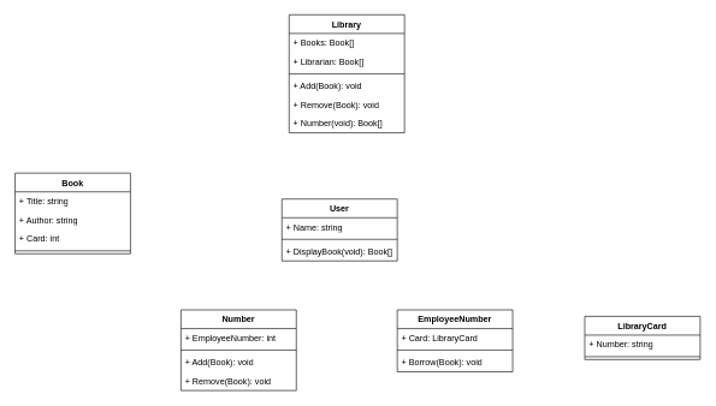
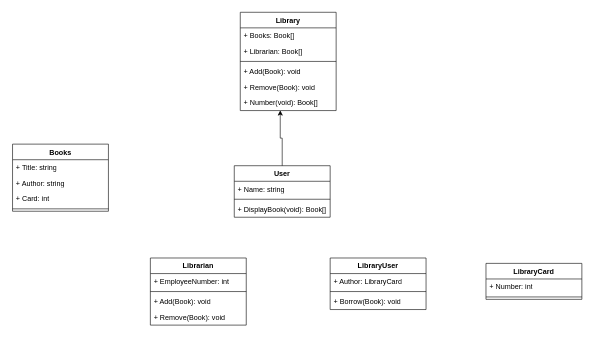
  <mxCell id="0" />
  <mxCell id="1" parent="0" />
  <mxCell id="2" value="Library" style="swimlane;fontStyle=1;align=center;verticalAlign=top;childLayout=stackLayout;horizontal=1;startSize=26;horizontalStack=0;resizeParent=1;resizeParentMax=0;resizeLast=0;collapsible=1;marginBottom=0;whiteSpace=wrap;html=1;" parent="1" vertex="1"><mxGeometry x="400" width="160" height="164" as="geometry" y="20" /></mxCell>
  <mxCell id="3" value="+ Books: Book[]" style="text;strokeColor=none;fillColor=none;align=left;verticalAlign=top;spacingLeft=4;spacingRight=4;overflow=hidden;rotatable=0;points=[[0,0.5],[1,0.5]];portConstraint=eastwest;whiteSpace=wrap;html=1;" parent="2" vertex="1"><mxGeometry y="26" width="160" height="26" as="geometry" /></mxCell>
  <mxCell id="4" value="+ Librarian: Book[]" style="text;strokeColor=none;fillColor=none;align=left;verticalAlign=top;spacingLeft=4;spacingRight=4;overflow=hidden;rotatable=0;points=[[0,0.5],[1,0.5]];portConstraint=eastwest;whiteSpace=wrap;html=1;" parent="2" vertex="1"><mxGeometry y="52" width="160" height="26" as="geometry" /></mxCell>
  <mxCell id="5" value="" style="line;strokeWidth=1;fillColor=none;align=left;verticalAlign=middle;spacingTop=-1;spacingLeft=3;spacingRight=3;rotatable=0;labelPosition=right;points=[];portConstraint=eastwest;strokeColor=inherit;" parent="2" vertex="1"><mxGeometry y="78" width="160" height="8" as="geometry" /></mxCell>
  <mxCell id="6" value="+ Add(Book): void" style="text;strokeColor=none;fillColor=none;align=left;verticalAlign=top;spacingLeft=4;spacingRight=4;overflow=hidden;rotatable=0;points=[[0,0.5],[1,0.5]];portConstraint=eastwest;whiteSpace=wrap;html=1;" parent="2" vertex="1"><mxGeometry y="86" width="160" height="26" as="geometry" /></mxCell>
  <mxCell id="7" value="+ Remove(Book): void" style="text;strokeColor=none;fillColor=none;align=left;verticalAlign=top;spacingLeft=4;spacingRight=4;overflow=hidden;rotatable=0;points=[[0,0.5],[1,0.5]];portConstraint=eastwest;whiteSpace=wrap;html=1;" parent="2" vertex="1"><mxGeometry y="112" width="160" height="26" as="geometry" /></mxCell>
  <mxCell id="8" value="+ Number(void): Book[]" style="text;strokeColor=none;fillColor=none;align=left;verticalAlign=top;spacingLeft=4;spacingRight=4;overflow=hidden;rotatable=0;points=[[0,0.5],[1,0.5]];portConstraint=eastwest;whiteSpace=wrap;html=1;" parent="2" vertex="1"><mxGeometry y="138" width="160" height="26" as="geometry" /></mxCell>
- <mxCell id="9" value="Number" style="swimlane;fontStyle=1;align=center;verticalAlign=top;childLayout=stackLayout;horizontal=1;startSize=26;horizontalStack=0;resizeParent=1;resizeParentMax=0;resizeLast=0;collapsible=1;marginBottom=0;whiteSpace=wrap;html=1;" parent="1" vertex="1"><mxGeometry x="250" y="430" width="160" height="112" as="geometry" /></mxCell>
+ <mxCell id="9" value="Librarian" style="swimlane;fontStyle=1;align=center;verticalAlign=top;childLayout=stackLayout;horizontal=1;startSize=26;horizontalStack=0;resizeParent=1;resizeParentMax=0;resizeLast=0;collapsible=1;marginBottom=0;whiteSpace=wrap;html=1;" parent="1" vertex="1"><mxGeometry x="250" y="430" width="160" height="112" as="geometry" /></mxCell>
  <mxCell id="10" value="+ EmployeeNumber: int" style="text;strokeColor=none;fillColor=none;align=left;verticalAlign=top;spacingLeft=4;spacingRight=4;overflow=hidden;rotatable=0;points=[[0,0.5],[1,0.5]];portConstraint=eastwest;whiteSpace=wrap;html=1;" parent="9" vertex="1"><mxGeometry y="26" width="160" height="26" as="geometry" /></mxCell>
  <mxCell id="11" value="" style="line;strokeWidth=1;fillColor=none;align=left;verticalAlign=middle;spacingTop=-1;spacingLeft=3;spacingRight=3;rotatable=0;labelPosition=right;points=[];portConstraint=eastwest;strokeColor=inherit;" parent="9" vertex="1"><mxGeometry y="52" width="160" height="8" as="geometry" /></mxCell>
  <mxCell id="12" value="+ Add(Book): void" style="text;strokeColor=none;fillColor=none;align=left;verticalAlign=top;spacingLeft=4;spacingRight=4;overflow=hidden;rotatable=0;points=[[0,0.5],[1,0.5]];portConstraint=eastwest;whiteSpace=wrap;html=1;" parent="9" vertex="1"><mxGeometry y="60" width="160" height="26" as="geometry" /></mxCell>
  <mxCell id="13" value="+ Remove(Book): void" style="text;strokeColor=none;fillColor=none;align=left;verticalAlign=top;spacingLeft=4;spacingRight=4;overflow=hidden;rotatable=0;points=[[0,0.5],[1,0.5]];portConstraint=eastwest;whiteSpace=wrap;html=1;" parent="9" vertex="1"><mxGeometry y="86" width="160" height="26" as="geometry" /></mxCell>
- <mxCell id="14" value="Book" style="swimlane;fontStyle=1;align=center;verticalAlign=top;childLayout=stackLayout;horizontal=1;startSize=26;horizontalStack=0;resizeParent=1;resizeParentMax=0;resizeLast=0;collapsible=1;marginBottom=0;whiteSpace=wrap;html=1;" parent="1" vertex="1"><mxGeometry y="240" width="160" height="112" as="geometry" x="20" /></mxCell>
+ <mxCell id="14" value="Books" style="swimlane;fontStyle=1;align=center;verticalAlign=top;childLayout=stackLayout;horizontal=1;startSize=26;horizontalStack=0;resizeParent=1;resizeParentMax=0;resizeLast=0;collapsible=1;marginBottom=0;whiteSpace=wrap;html=1;" parent="1" vertex="1"><mxGeometry y="240" width="160" height="112" as="geometry" x="20" /></mxCell>
  <mxCell id="15" value="+ Title: string" style="text;strokeColor=none;fillColor=none;align=left;verticalAlign=top;spacingLeft=4;spacingRight=4;overflow=hidden;rotatable=0;points=[[0,0.5],[1,0.5]];portConstraint=eastwest;whiteSpace=wrap;html=1;" parent="14" vertex="1"><mxGeometry y="26" width="160" height="26" as="geometry" /></mxCell>
  <mxCell id="16" value="+ Author: string" style="text;strokeColor=none;fillColor=none;align=left;verticalAlign=top;spacingLeft=4;spacingRight=4;overflow=hidden;rotatable=0;points=[[0,0.5],[1,0.5]];portConstraint=eastwest;whiteSpace=wrap;html=1;" parent="14" vertex="1"><mxGeometry y="52" width="160" height="26" as="geometry" /></mxCell>
  <mxCell id="17" value="+ Card: int" style="text;strokeColor=none;fillColor=none;align=left;verticalAlign=top;spacingLeft=4;spacingRight=4;overflow=hidden;rotatable=0;points=[[0,0.5],[1,0.5]];portConstraint=eastwest;whiteSpace=wrap;html=1;" parent="14" vertex="1"><mxGeometry y="78" width="160" height="26" as="geometry" /></mxCell>
  <mxCell id="18" value="" style="line;strokeWidth=1;fillColor=none;align=left;verticalAlign=middle;spacingTop=-1;spacingLeft=3;spacingRight=3;rotatable=0;labelPosition=right;points=[];portConstraint=eastwest;strokeColor=inherit;" parent="14" vertex="1"><mxGeometry y="104" width="160" height="8" as="geometry" /></mxCell>
- <mxCell id="19" value="EmployeeNumber" style="swimlane;fontStyle=1;align=center;verticalAlign=top;childLayout=stackLayout;horizontal=1;startSize=26;horizontalStack=0;resizeParent=1;resizeParentMax=0;resizeLast=0;collapsible=1;marginBottom=0;whiteSpace=wrap;html=1;" parent="1" vertex="1"><mxGeometry x="550" y="430" width="160" height="86" as="geometry" /></mxCell>
- <mxCell id="20" value="+ Card: LibraryCard" style="text;strokeColor=none;fillColor=none;align=left;verticalAlign=top;spacingLeft=4;spacingRight=4;overflow=hidden;rotatable=0;points=[[0,0.5],[1,0.5]];portConstraint=eastwest;whiteSpace=wrap;html=1;" parent="19" vertex="1"><mxGeometry y="26" width="160" height="26" as="geometry" /></mxCell>
+ <mxCell id="19" value="LibraryUser" style="swimlane;fontStyle=1;align=center;verticalAlign=top;childLayout=stackLayout;horizontal=1;startSize=26;horizontalStack=0;resizeParent=1;resizeParentMax=0;resizeLast=0;collapsible=1;marginBottom=0;whiteSpace=wrap;html=1;" parent="1" vertex="1"><mxGeometry x="550" y="430" width="160" height="86" as="geometry" /></mxCell>
+ <mxCell id="20" value="+ Author: LibraryCard" style="text;strokeColor=none;fillColor=none;align=left;verticalAlign=top;spacingLeft=4;spacingRight=4;overflow=hidden;rotatable=0;points=[[0,0.5],[1,0.5]];portConstraint=eastwest;whiteSpace=wrap;html=1;" parent="19" vertex="1"><mxGeometry y="26" width="160" height="26" as="geometry" /></mxCell>
  <mxCell id="21" value="" style="line;strokeWidth=1;fillColor=none;align=left;verticalAlign=middle;spacingTop=-1;spacingLeft=3;spacingRight=3;rotatable=0;labelPosition=right;points=[];portConstraint=eastwest;strokeColor=inherit;" parent="19" vertex="1"><mxGeometry y="52" width="160" height="8" as="geometry" /></mxCell>
  <mxCell id="22" value="+ Borrow(Book): void" style="text;strokeColor=none;fillColor=none;align=left;verticalAlign=top;spacingLeft=4;spacingRight=4;overflow=hidden;rotatable=0;points=[[0,0.5],[1,0.5]];portConstraint=eastwest;whiteSpace=wrap;html=1;" parent="19" vertex="1"><mxGeometry y="60" width="160" height="26" as="geometry" /></mxCell>
  <mxCell id="23" value="LibraryCard" style="swimlane;fontStyle=1;align=center;verticalAlign=top;childLayout=stackLayout;horizontal=1;startSize=26;horizontalStack=0;resizeParent=1;resizeParentMax=0;resizeLast=0;collapsible=1;marginBottom=0;whiteSpace=wrap;html=1;" parent="1" vertex="1"><mxGeometry x="810" y="439" width="160" height="60" as="geometry" /></mxCell>
- <mxCell id="24" value="+ Number: string" style="text;strokeColor=none;fillColor=none;align=left;verticalAlign=top;spacingLeft=4;spacingRight=4;overflow=hidden;rotatable=0;points=[[0,0.5],[1,0.5]];portConstraint=eastwest;whiteSpace=wrap;html=1;" parent="23" vertex="1"><mxGeometry y="26" width="160" height="26" as="geometry" /></mxCell>
+ <mxCell id="24" value="+ Number: int" style="text;strokeColor=none;fillColor=none;align=left;verticalAlign=top;spacingLeft=4;spacingRight=4;overflow=hidden;rotatable=0;points=[[0,0.5],[1,0.5]];portConstraint=eastwest;whiteSpace=wrap;html=1;" parent="23" vertex="1"><mxGeometry y="26" width="160" height="26" as="geometry" /></mxCell>
  <mxCell id="25" value="" style="line;strokeWidth=1;fillColor=none;align=left;verticalAlign=middle;spacingTop=-1;spacingLeft=3;spacingRight=3;rotatable=0;labelPosition=right;points=[];portConstraint=eastwest;strokeColor=inherit;" parent="23" vertex="1"><mxGeometry y="52" width="160" height="8" as="geometry" /></mxCell>
  <mxCell id="26" value="User" style="swimlane;fontStyle=1;align=center;verticalAlign=top;childLayout=stackLayout;horizontal=1;startSize=26;horizontalStack=0;resizeParent=1;resizeParentMax=0;resizeLast=0;collapsible=1;marginBottom=0;whiteSpace=wrap;html=1;" parent="1" vertex="1"><mxGeometry x="390" y="276" width="160" height="86" as="geometry" /></mxCell>
  <mxCell id="27" value="+ Name: string" style="text;strokeColor=none;fillColor=none;align=left;verticalAlign=top;spacingLeft=4;spacingRight=4;overflow=hidden;rotatable=0;points=[[0,0.5],[1,0.5]];portConstraint=eastwest;whiteSpace=wrap;html=1;" parent="26" vertex="1"><mxGeometry y="26" width="160" height="26" as="geometry" /></mxCell>
  <mxCell id="28" value="" style="line;strokeWidth=1;fillColor=none;align=left;verticalAlign=middle;spacingTop=-1;spacingLeft=3;spacingRight=3;rotatable=0;labelPosition=right;points=[];portConstraint=eastwest;strokeColor=inherit;" parent="26" vertex="1"><mxGeometry y="52" width="160" height="8" as="geometry" /></mxCell>
  <mxCell id="29" value="+ DisplayBook(void): Book[]" style="text;strokeColor=none;fillColor=none;align=left;verticalAlign=top;spacingLeft=4;spacingRight=4;overflow=hidden;rotatable=0;points=[[0,0.5],[1,0.5]];portConstraint=eastwest;whiteSpace=wrap;html=1;" parent="26" vertex="1"><mxGeometry y="60" width="160" height="26" as="geometry" /></mxCell>
+ <mxCell id="30" style="edgeStyle=orthogonalEdgeStyle;rounded=0;orthogonalLoop=1;jettySize=auto;html=1;entryX=0.417;entryY=0.988;entryDx=0;entryDy=0;entryPerimeter=0;" parent="1" source="26" target="8" edge="1"><mxGeometry relative="1" as="geometry" /></mxCell>
